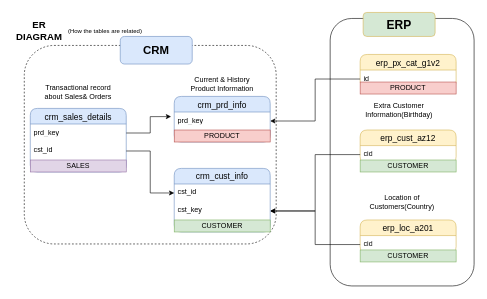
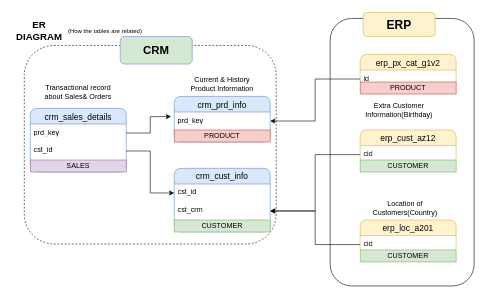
  <mxCell id="0" />
  <mxCell id="1" parent="0" />
  <mxCell id="2" value="ER DIAGRAM" style="text;html=1;align=center;verticalAlign=middle;whiteSpace=wrap;rounded=0;fontStyle=1;fontSize=16;" vertex="1" parent="1"><mxGeometry x="20" y="36" width="90" height="30" as="geometry" /></mxCell>
  <mxCell id="3" value="(How the tables are related)" style="text;html=1;align=center;verticalAlign=middle;whiteSpace=wrap;rounded=0;fontSize=10;" vertex="1" parent="1"><mxGeometry x="90" y="36" width="170" height="30" as="geometry" /></mxCell>
  <mxCell id="4" value="erp_px_cat_g1v2" style="swimlane;fontStyle=0;childLayout=stackLayout;horizontal=1;startSize=26;horizontalStack=0;resizeParent=1;resizeParentMax=0;resizeLast=0;collapsible=1;marginBottom=0;align=center;fontSize=14;rounded=1;fillColor=#fff2cc;strokeColor=#d6b656;" vertex="1" parent="1"><mxGeometry x="600" y="90" width="160" height="56" as="geometry" /></mxCell>
  <mxCell id="5" value="id" style="text;strokeColor=none;fillColor=none;spacingLeft=4;spacingRight=4;overflow=hidden;rotatable=0;points=[[0,0.5],[1,0.5]];portConstraint=eastwest;fontSize=12;whiteSpace=wrap;html=1;" vertex="1" parent="4"><mxGeometry y="26" width="160" height="30" as="geometry" /></mxCell>
  <mxCell id="6" value="erp_cust_az12" style="swimlane;fontStyle=0;childLayout=stackLayout;horizontal=1;startSize=26;horizontalStack=0;resizeParent=1;resizeParentMax=0;resizeLast=0;collapsible=1;marginBottom=0;align=center;fontSize=14;rounded=1;fillColor=#fff2cc;strokeColor=#d6b656;" vertex="1" parent="1"><mxGeometry x="600" y="216" width="160" height="56" as="geometry" /></mxCell>
  <mxCell id="7" value="cid" style="text;strokeColor=none;fillColor=none;spacingLeft=4;spacingRight=4;overflow=hidden;rotatable=0;points=[[0,0.5],[1,0.5]];portConstraint=eastwest;fontSize=12;whiteSpace=wrap;html=1;" vertex="1" parent="6"><mxGeometry y="26" width="160" height="30" as="geometry" /></mxCell>
  <mxCell id="8" value="erp_loc_a201" style="swimlane;fontStyle=0;childLayout=stackLayout;horizontal=1;startSize=26;horizontalStack=0;resizeParent=1;resizeParentMax=0;resizeLast=0;collapsible=1;marginBottom=0;align=center;fontSize=14;rounded=1;fillColor=#fff2cc;strokeColor=#d6b656;" vertex="1" parent="1"><mxGeometry x="600" y="366" width="160" height="56" as="geometry" /></mxCell>
  <mxCell id="9" value="cid" style="text;strokeColor=none;fillColor=none;spacingLeft=4;spacingRight=4;overflow=hidden;rotatable=0;points=[[0,0.5],[1,0.5]];portConstraint=eastwest;fontSize=12;whiteSpace=wrap;html=1;" vertex="1" parent="8"><mxGeometry y="26" width="160" height="30" as="geometry" /></mxCell>
  <mxCell id="10" style="edgeStyle=orthogonalEdgeStyle;rounded=0;orthogonalLoop=1;jettySize=auto;html=1;entryX=1;entryY=0.5;entryDx=0;entryDy=0;" edge="1" parent="1" source="5" target="22"><mxGeometry relative="1" as="geometry" /></mxCell>
  <mxCell id="11" style="edgeStyle=orthogonalEdgeStyle;rounded=0;orthogonalLoop=1;jettySize=auto;html=1;entryX=1;entryY=0.5;entryDx=0;entryDy=0;" edge="1" parent="1" source="7" target="26"><mxGeometry relative="1" as="geometry" /></mxCell>
  <mxCell id="12" style="edgeStyle=orthogonalEdgeStyle;rounded=0;orthogonalLoop=1;jettySize=auto;html=1;entryX=1;entryY=0.5;entryDx=0;entryDy=0;" edge="1" parent="1" source="9" target="26"><mxGeometry relative="1" as="geometry" /></mxCell>
  <mxCell id="13" value="Extra Customer Information(Birthday)" style="text;html=1;align=center;verticalAlign=middle;whiteSpace=wrap;rounded=0;" vertex="1" parent="1"><mxGeometry x="580" y="167" width="170" height="30" as="geometry" /></mxCell>
- <mxCell id="14" value="Location of Customers(Country)" style="text;html=1;align=center;verticalAlign=middle;whiteSpace=wrap;rounded=0;" vertex="1" parent="1"><mxGeometry x="585" y="322" width="170" height="30" as="geometry" /></mxCell>
+ <mxCell id="14" value="Location of Customers(Country)" style="text;html=1;align=center;verticalAlign=middle;whiteSpace=wrap;rounded=0;" vertex="1" parent="1"><mxGeometry x="590" y="332" width="170" height="30" as="geometry" /></mxCell>
  <mxCell id="15" value="" style="rounded=1;whiteSpace=wrap;html=1;fillColor=none;dashed=1;" vertex="1" parent="1"><mxGeometry x="40" y="75" width="420" height="331" as="geometry" /></mxCell>
  <mxCell id="16" value="" style="group" vertex="1" connectable="0" parent="1"><mxGeometry x="50" y="124" width="400" height="242" as="geometry" /></mxCell>
  <mxCell id="17" value="crm_sales_details" style="swimlane;fontStyle=0;childLayout=stackLayout;horizontal=1;startSize=26;horizontalStack=0;resizeParent=1;resizeParentMax=0;resizeLast=0;collapsible=1;marginBottom=0;align=center;fontSize=14;fillColor=#dae8fc;strokeColor=#6c8ebf;rounded=1;" vertex="1" parent="16"><mxGeometry y="56" width="160" height="106" as="geometry" /></mxCell>
  <mxCell id="18" value="prd_key" style="text;strokeColor=none;fillColor=none;spacingLeft=4;spacingRight=4;overflow=hidden;rotatable=0;points=[[0,0.5],[1,0.5]];portConstraint=eastwest;fontSize=12;whiteSpace=wrap;html=1;" vertex="1" parent="17"><mxGeometry y="26" width="160" height="30" as="geometry" /></mxCell>
  <mxCell id="19" value="cst_id" style="text;strokeColor=none;fillColor=none;spacingLeft=4;spacingRight=4;overflow=hidden;rotatable=0;points=[[0,0.5],[1,0.5]];portConstraint=eastwest;fontSize=12;whiteSpace=wrap;html=1;" vertex="1" parent="17"><mxGeometry y="56" width="160" height="30" as="geometry" /></mxCell>
  <mxCell id="20" value="SALES" style="text;html=1;strokeColor=#9673a6;fillColor=#e1d5e7;align=center;verticalAlign=middle;whiteSpace=wrap;overflow=hidden;" vertex="1" parent="17"><mxGeometry y="86" width="160" height="20" as="geometry" /></mxCell>
  <mxCell id="21" value="crm_prd_info" style="swimlane;fontStyle=0;childLayout=stackLayout;horizontal=1;startSize=26;horizontalStack=0;resizeParent=1;resizeParentMax=0;resizeLast=0;collapsible=1;marginBottom=0;align=center;fontSize=14;fillColor=#dae8fc;strokeColor=#6c8ebf;rounded=1;" vertex="1" parent="16"><mxGeometry x="240" y="36" width="160" height="76" as="geometry" /></mxCell>
  <mxCell id="22" value="prd_key" style="text;strokeColor=none;fillColor=none;spacingLeft=4;spacingRight=4;overflow=hidden;rotatable=0;points=[[0,0.5],[1,0.5]];portConstraint=eastwest;fontSize=12;whiteSpace=wrap;html=1;" vertex="1" parent="21"><mxGeometry y="26" width="160" height="30" as="geometry" /></mxCell>
  <mxCell id="23" value="PRODUCT" style="text;html=1;strokeColor=#b85450;fillColor=#f8cecc;align=center;verticalAlign=middle;whiteSpace=wrap;overflow=hidden;" vertex="1" parent="21"><mxGeometry y="56" width="160" height="20" as="geometry" /></mxCell>
  <mxCell id="24" value="crm_cust_info" style="swimlane;fontStyle=0;childLayout=stackLayout;horizontal=1;startSize=26;horizontalStack=0;resizeParent=1;resizeParentMax=0;resizeLast=0;collapsible=1;marginBottom=0;align=center;fontSize=14;fillColor=#dae8fc;strokeColor=#6c8ebf;rounded=1;" vertex="1" parent="16"><mxGeometry x="240" y="156" width="160" height="106" as="geometry" /></mxCell>
  <mxCell id="25" value="cst_id" style="text;strokeColor=none;fillColor=none;spacingLeft=4;spacingRight=4;overflow=hidden;rotatable=0;points=[[0,0.5],[1,0.5]];portConstraint=eastwest;fontSize=12;whiteSpace=wrap;html=1;" vertex="1" parent="24"><mxGeometry y="26" width="160" height="30" as="geometry" /></mxCell>
- <mxCell id="26" value="cst_key" style="text;strokeColor=none;fillColor=none;spacingLeft=4;spacingRight=4;overflow=hidden;rotatable=0;points=[[0,0.5],[1,0.5]];portConstraint=eastwest;fontSize=12;whiteSpace=wrap;html=1;" vertex="1" parent="24"><mxGeometry y="56" width="160" height="30" as="geometry" /></mxCell>
+ <mxCell id="26" value="cst_crm" style="text;strokeColor=none;fillColor=none;spacingLeft=4;spacingRight=4;overflow=hidden;rotatable=0;points=[[0,0.5],[1,0.5]];portConstraint=eastwest;fontSize=12;whiteSpace=wrap;html=1;" vertex="1" parent="24"><mxGeometry y="56" width="160" height="30" as="geometry" /></mxCell>
  <mxCell id="27" value="CUSTOMER" style="text;html=1;strokeColor=#82b366;fillColor=#d5e8d4;align=center;verticalAlign=middle;whiteSpace=wrap;overflow=hidden;" vertex="1" parent="24"><mxGeometry y="86" width="160" height="20" as="geometry" /></mxCell>
  <mxCell id="28" style="edgeStyle=orthogonalEdgeStyle;rounded=0;orthogonalLoop=1;jettySize=auto;html=1;entryX=-0.033;entryY=0.256;entryDx=0;entryDy=0;entryPerimeter=0;" edge="1" parent="16" source="18" target="22"><mxGeometry relative="1" as="geometry" /></mxCell>
  <mxCell id="29" style="edgeStyle=orthogonalEdgeStyle;rounded=0;orthogonalLoop=1;jettySize=auto;html=1;entryX=0;entryY=0.5;entryDx=0;entryDy=0;" edge="1" parent="16" source="19" target="25"><mxGeometry relative="1" as="geometry" /></mxCell>
  <mxCell id="30" value="Transactional record about Sales&amp;amp; Orders" style="text;html=1;align=center;verticalAlign=middle;whiteSpace=wrap;rounded=0;" vertex="1" parent="16"><mxGeometry x="15" y="13" width="130" height="30" as="geometry" /></mxCell>
  <mxCell id="31" value="Current &amp;amp; History Product Information" style="text;html=1;align=center;verticalAlign=middle;whiteSpace=wrap;rounded=0;" vertex="1" parent="16"><mxGeometry x="260" width="120" height="30" as="geometry" /></mxCell>
- <mxCell id="32" value="CRM" style="rounded=1;whiteSpace=wrap;html=1;fillColor=#dae8fc;strokeColor=#6c8ebf;fontStyle=1;fontSize=19;" vertex="1" parent="1"><mxGeometry x="200" y="60" width="120" height="46" as="geometry" /></mxCell>
+ <mxCell id="32" value="CRM" style="rounded=1;whiteSpace=wrap;html=1;fillColor=#d5e8d4;strokeColor=#6c8ebf;fontStyle=1;fontSize=19;" vertex="1" parent="1"><mxGeometry x="200" y="60" width="120" height="46" as="geometry" /></mxCell>
  <mxCell id="33" value="" style="rounded=1;whiteSpace=wrap;html=1;fillColor=none;" vertex="1" parent="1"><mxGeometry x="550" y="30" width="240" height="446" as="geometry" /></mxCell>
- <mxCell id="34" value="ERP" style="rounded=1;whiteSpace=wrap;html=1;fillColor=#d5e8d4;strokeColor=#d6b656;fontStyle=1;fontSize=20;" vertex="1" parent="1"><mxGeometry x="605" y="20" width="120" height="40" as="geometry" /></mxCell>
+ <mxCell id="34" value="ERP" style="rounded=1;whiteSpace=wrap;html=1;fillColor=#fff2cc;strokeColor=#d6b656;fontStyle=1;fontSize=20;" vertex="1" parent="1"><mxGeometry x="605" y="20" width="120" height="40" as="geometry" /></mxCell>
  <mxCell id="35" value="CUSTOMER" style="text;html=1;strokeColor=#82b366;fillColor=#d5e8d4;align=center;verticalAlign=middle;whiteSpace=wrap;overflow=hidden;" vertex="1" parent="1"><mxGeometry x="600" y="266" width="160" height="20" as="geometry" /></mxCell>
  <mxCell id="36" value="PRODUCT" style="text;html=1;strokeColor=#b85450;fillColor=#f8cecc;align=center;verticalAlign=middle;whiteSpace=wrap;overflow=hidden;" vertex="1" parent="1"><mxGeometry x="600" y="136" width="160" height="20" as="geometry" /></mxCell>
  <mxCell id="37" value="CUSTOMER" style="text;html=1;strokeColor=#82b366;fillColor=#d5e8d4;align=center;verticalAlign=middle;whiteSpace=wrap;overflow=hidden;" vertex="1" parent="1"><mxGeometry x="600" y="416" width="160" height="20" as="geometry" /></mxCell>
